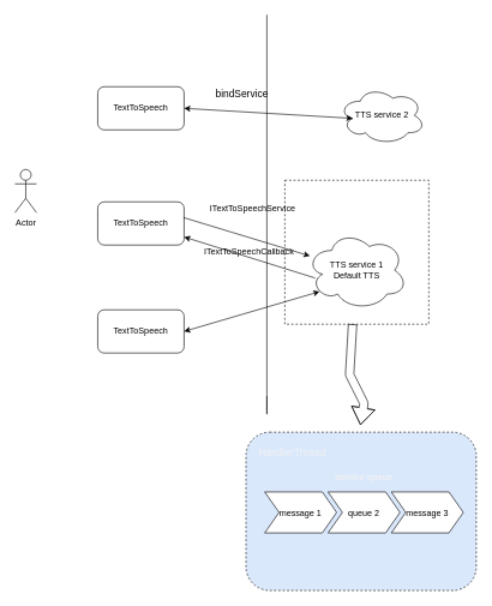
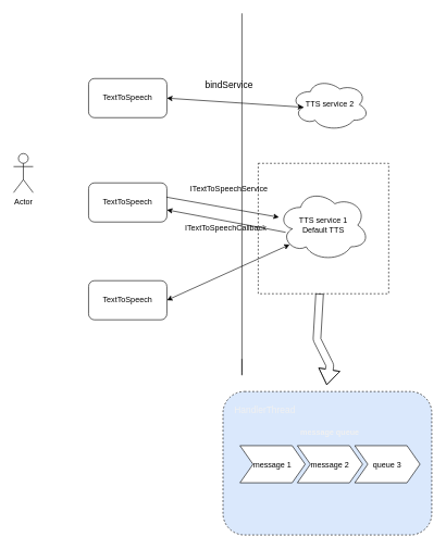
  <mxCell id="0" />
  <mxCell id="1" parent="0" />
  <mxCell id="2" value="&lt;h3&gt;&lt;span style=&quot;font-weight: normal&quot;&gt;&amp;nbsp; &amp;nbsp; HandlerThread&lt;/span&gt;&lt;/h3&gt;" style="rounded=1;whiteSpace=wrap;html=1;dashed=1;labelBackgroundColor=none;fontColor=#F0F0F0;align=left;verticalAlign=top;fillColor=#dae8fc;" vertex="1" parent="1"><mxGeometry x="341" y="600" width="320" height="220" as="geometry" /></mxCell>
  <mxCell id="3" value="" style="whiteSpace=wrap;html=1;aspect=fixed;dashed=1;" vertex="1" parent="1"><mxGeometry x="395" y="250" width="200" height="200" as="geometry" /></mxCell>
  <mxCell id="4" value="Actor" style="shape=umlActor;verticalLabelPosition=bottom;verticalAlign=top;html=1;outlineConnect=0;" vertex="1" parent="1"><mxGeometry x="20" y="235" width="30" height="60" as="geometry" /></mxCell>
  <mxCell id="5" value="TextToSpeech" style="rounded=1;whiteSpace=wrap;html=1;" vertex="1" parent="1"><mxGeometry x="135" y="430" width="120" height="60" as="geometry" /></mxCell>
  <mxCell id="6" value="TextToSpeech" style="rounded=1;whiteSpace=wrap;html=1;" vertex="1" parent="1"><mxGeometry x="135" y="120" width="120" height="60" as="geometry" /></mxCell>
  <mxCell id="7" value="TextToSpeech" style="rounded=1;whiteSpace=wrap;html=1;" vertex="1" parent="1"><mxGeometry x="135" y="280" width="120" height="60" as="geometry" /></mxCell>
  <mxCell id="8" value="" style="endArrow=none;html=1;" edge="1" parent="1"><mxGeometry width="50" height="50" relative="1" as="geometry"><mxPoint x="370" y="550" as="sourcePoint" /><mxPoint x="370" y="20" as="targetPoint" /><Array as="points"><mxPoint x="370" y="580" /></Array></mxGeometry></mxCell>
- <mxCell id="9" value="TTS service 1&lt;br&gt;Default TTS" style="ellipse;shape=cloud;whiteSpace=wrap;html=1;" vertex="1" parent="1"><mxGeometry x="425" y="320" width="140" height="110" as="geometry" /></mxCell>
- <mxCell id="10" value="&lt;span&gt;TTS service 2&lt;/span&gt;" style="ellipse;shape=cloud;whiteSpace=wrap;html=1;" vertex="1" parent="1"><mxGeometry x="470" y="120" width="120" height="80" as="geometry" /></mxCell>
- <mxCell id="11" value="&lt;font style=&quot;font-size: 14px&quot;&gt;bindService&lt;/font&gt;" style="text;html=1;align=center;verticalAlign=middle;resizable=0;points=[];autosize=1;" vertex="1" parent="1"><mxGeometry x="290" y="120" width="90" height="20" as="geometry" /></mxCell>
+ <mxCell id="9" value="TTS service 1&lt;br&gt;Default TTS" style="ellipse;shape=cloud;whiteSpace=wrap;html=1;" vertex="1" parent="1"><mxGeometry x="425" y="290" width="140" height="110" as="geometry" /></mxCell>
+ <mxCell id="10" value="&lt;span&gt;TTS service 2&lt;/span&gt;" style="ellipse;shape=cloud;whiteSpace=wrap;html=1;" vertex="1" parent="1"><mxGeometry x="445" y="120" width="120" height="80" as="geometry" /></mxCell>
+ <mxCell id="11" value="&lt;font style=&quot;font-size: 14px&quot;&gt;bindService&lt;/font&gt;" style="text;html=1;align=center;verticalAlign=middle;resizable=0;points=[];autosize=1;" vertex="1" parent="1"><mxGeometry x="305" y="120" width="90" height="20" as="geometry" /></mxCell>
  <mxCell id="12" value="" style="endArrow=classic;startArrow=classic;html=1;exitX=1;exitY=0.5;exitDx=0;exitDy=0;entryX=0.13;entryY=0.77;entryDx=0;entryDy=0;entryPerimeter=0;" edge="1" parent="1" source="5" target="9"><mxGeometry width="50" height="50" relative="1" as="geometry"><mxPoint x="255" y="414.1" as="sourcePoint" /><mxPoint x="427.338" y="450.004" as="targetPoint" /></mxGeometry></mxCell>
  <mxCell id="13" value="" style="endArrow=classic;startArrow=classic;html=1;exitX=1;exitY=0.5;exitDx=0;exitDy=0;entryX=0.16;entryY=0.55;entryDx=0;entryDy=0;entryPerimeter=0;" edge="1" parent="1" source="6" target="10"><mxGeometry width="50" height="50" relative="1" as="geometry"><mxPoint x="335" y="180" as="sourcePoint" /><mxPoint x="385" y="130" as="targetPoint" /></mxGeometry></mxCell>
  <mxCell id="14" value="" style="endArrow=classic;html=1;exitX=0.994;exitY=0.364;exitDx=0;exitDy=0;exitPerimeter=0;" edge="1" parent="1" source="7" target="9"><mxGeometry width="50" height="50" relative="1" as="geometry"><mxPoint x="295" y="280" as="sourcePoint" /><mxPoint x="345" y="230" as="targetPoint" /></mxGeometry></mxCell>
  <mxCell id="15" value="ITextToSpeechService" style="text;html=1;align=center;verticalAlign=middle;resizable=0;points=[];autosize=1;" vertex="1" parent="1"><mxGeometry x="285" y="280" width="130" height="20" as="geometry" /></mxCell>
  <mxCell id="16" value="" style="endArrow=classic;html=1;exitX=0.086;exitY=0.598;exitDx=0;exitDy=0;exitPerimeter=0;" edge="1" parent="1" source="9" target="7"><mxGeometry width="50" height="50" relative="1" as="geometry"><mxPoint x="295" y="280" as="sourcePoint" /><mxPoint x="345" y="230" as="targetPoint" /></mxGeometry></mxCell>
  <mxCell id="17" value="ITextToSpeechCallback" style="text;html=1;align=center;verticalAlign=middle;resizable=0;points=[];autosize=1;" vertex="1" parent="1"><mxGeometry x="275" y="340" width="140" height="20" as="geometry" /></mxCell>
  <mxCell id="18" value="" style="shape=flexArrow;endArrow=classic;html=1;width=11.667;endSize=7.45;" edge="1" parent="1" source="3"><mxGeometry width="50" height="50" relative="1" as="geometry"><mxPoint x="475" y="500" as="sourcePoint" /><mxPoint x="500" y="590" as="targetPoint" /><Array as="points"><mxPoint x="485" y="520" /><mxPoint x="505" y="560" /></Array></mxGeometry></mxCell>
- <mxCell id="19" value="service queue" style="swimlane;childLayout=stackLayout;horizontal=1;fillColor=none;horizontalStack=1;resizeParent=1;resizeParentMax=0;resizeLast=0;collapsible=0;strokeColor=none;stackBorder=10;stackSpacing=-12;resizable=1;align=center;points=[];dashed=1;fontColor=#F0F0F0;labelBackgroundColor=none;" vertex="1" parent="1"><mxGeometry x="357" y="650" width="296" height="100" as="geometry" /></mxCell>
+ <mxCell id="19" value="message queue" style="swimlane;childLayout=stackLayout;horizontal=1;fillColor=none;horizontalStack=1;resizeParent=1;resizeParentMax=0;resizeLast=0;collapsible=0;strokeColor=none;stackBorder=10;stackSpacing=-12;resizable=1;align=center;points=[];dashed=1;fontColor=#F0F0F0;labelBackgroundColor=none;" vertex="1" parent="1"><mxGeometry x="357" y="650" width="296" height="100" as="geometry" /></mxCell>
  <mxCell id="20" value="message 1" style="shape=step;perimeter=stepPerimeter;fixedSize=1;points=[];" vertex="1" parent="19"><mxGeometry x="10" y="33" width="100" height="57" as="geometry" /></mxCell>
- <mxCell id="21" value="queue 2" style="shape=step;perimeter=stepPerimeter;fixedSize=1;points=[];" vertex="1" parent="19"><mxGeometry x="98" y="33" width="100" height="57" as="geometry" /></mxCell>
- <mxCell id="22" value="message 3" style="shape=step;perimeter=stepPerimeter;fixedSize=1;points=[];" vertex="1" parent="19"><mxGeometry x="186" y="33" width="100" height="57" as="geometry" /></mxCell>
+ <mxCell id="21" value="message 2" style="shape=step;perimeter=stepPerimeter;fixedSize=1;points=[];" vertex="1" parent="19"><mxGeometry x="98" y="33" width="100" height="57" as="geometry" /></mxCell>
+ <mxCell id="22" value="queue 3" style="shape=step;perimeter=stepPerimeter;fixedSize=1;points=[];" vertex="1" parent="19"><mxGeometry x="186" y="33" width="100" height="57" as="geometry" /></mxCell>
